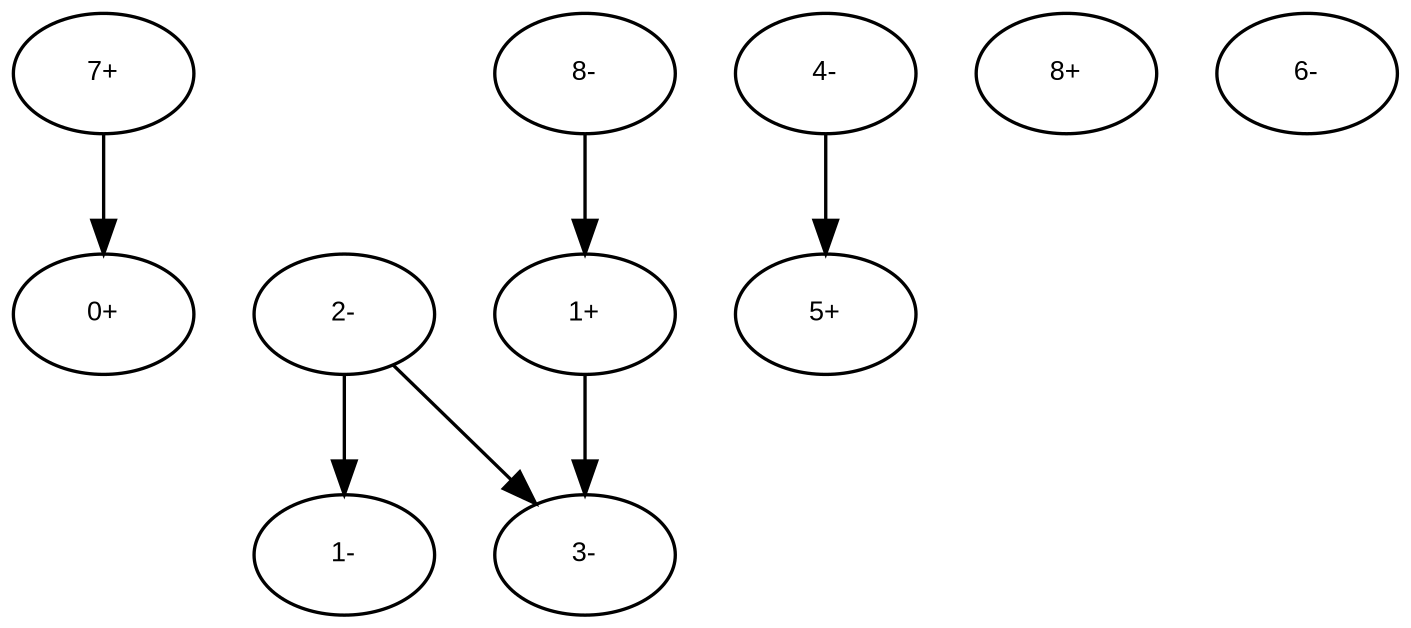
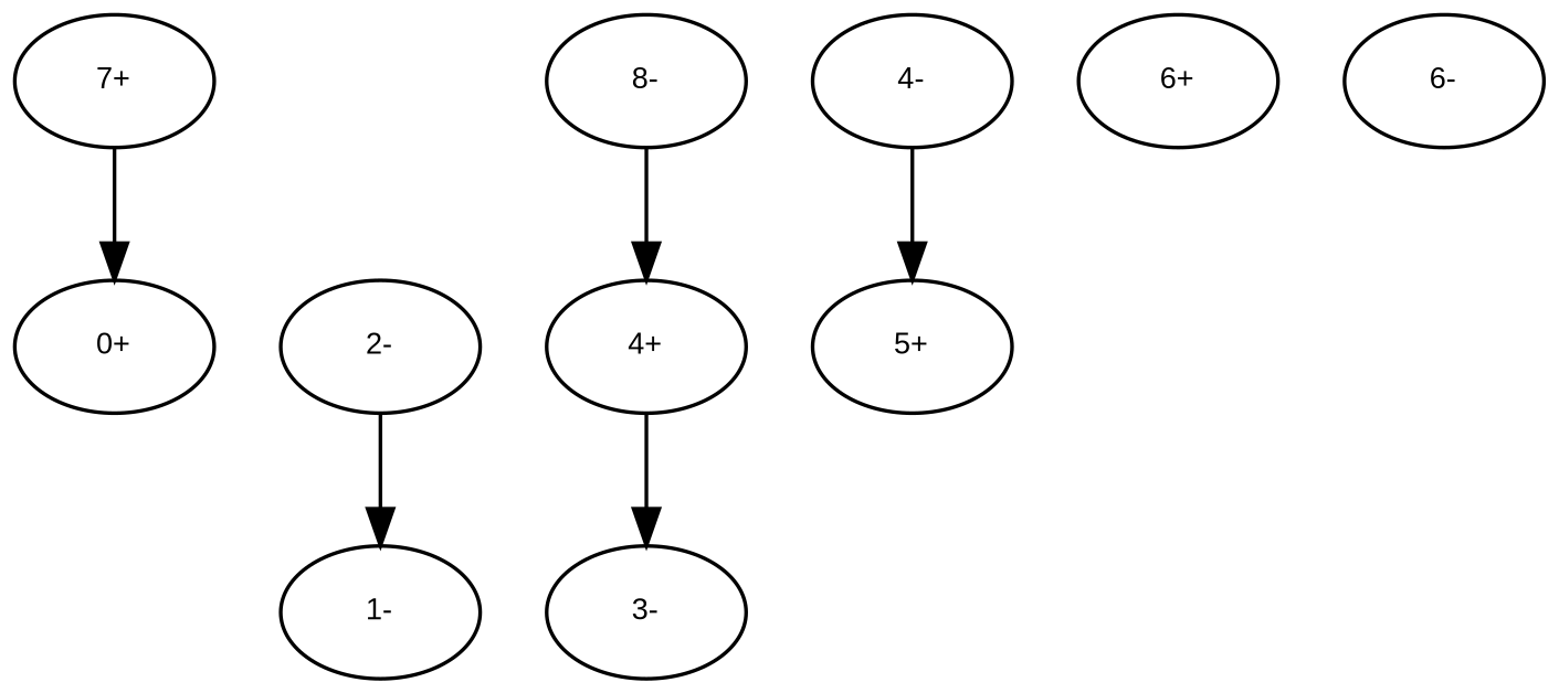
  digraph {
    fontname="Liberation Sans"
    node [fontname="Liberation Sans" fontsize=8]
    edge [fontname="Liberation Sans" fontsize=8]
    n1 [label="7+"]
    n2 [label="0+"]
    n3 [label="1-"]
    n4 [label="2-"]
    n5 [label="3-"]
    n6 [label="4-"]
    n7 [label="5+"]
-   n8 [label="1+"]
+   n8 [label="4+"]
    n9 [label="8-"]
-   n10 [label="8+"]
+   n10 [label="6+"]
    n11 [label="6-"]
    n1 -> n2
    n4 -> n3
-   n4 -> n5
    n6 -> n7
    n8 -> n5
    n9 -> n8
  }
